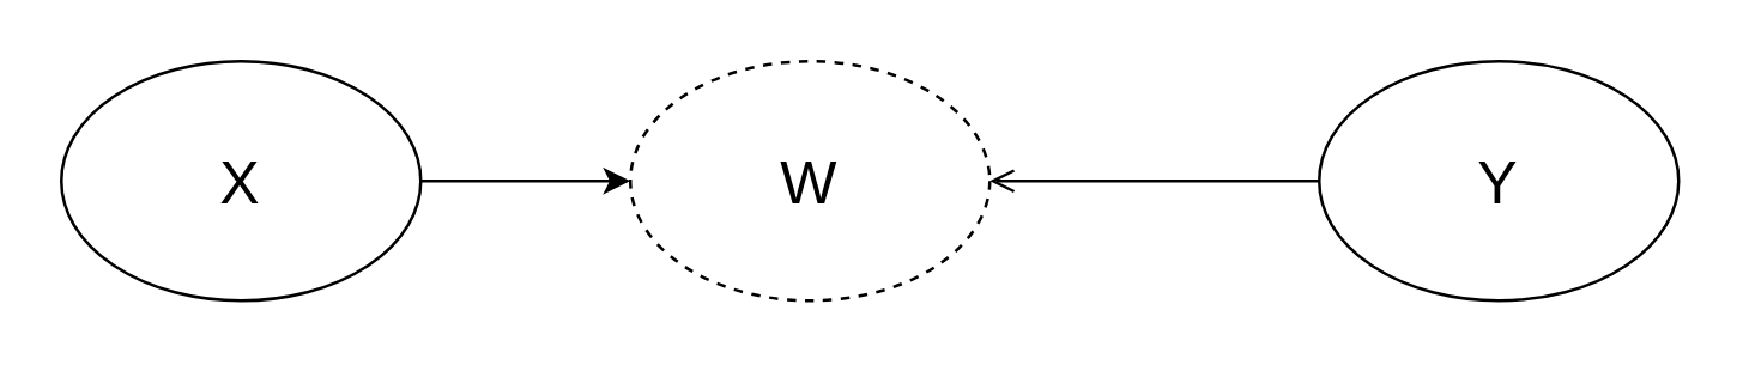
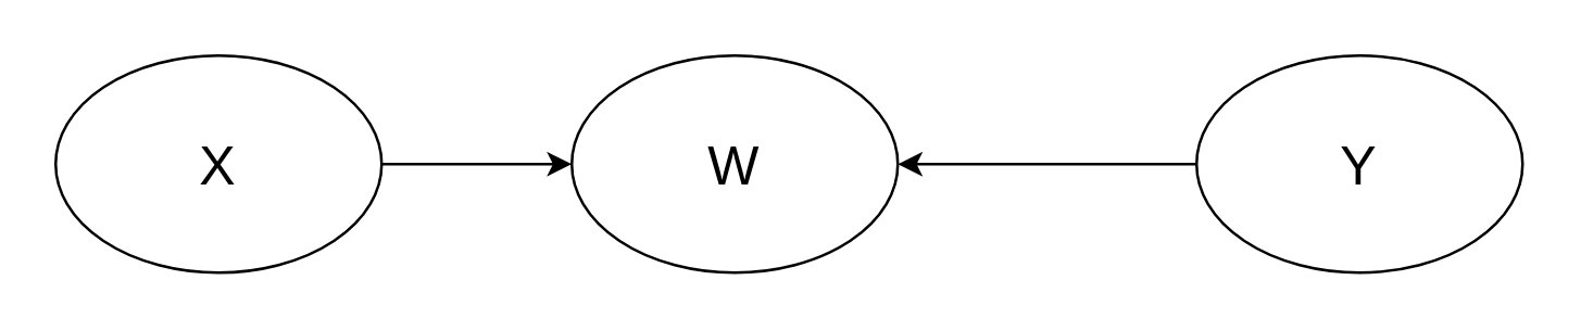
  <mxCell id="0" />
  <mxCell id="1" parent="0" />
  <mxCell id="2" value="" style="edgeStyle=orthogonalEdgeStyle;rounded=0;orthogonalLoop=1;jettySize=auto;html=1;" edge="1" parent="1" source="3" target="6"><mxGeometry relative="1" as="geometry" /></mxCell>
  <mxCell id="3" value="&lt;font style=&quot;font-size: 20px&quot;&gt;X&lt;/font&gt;" style="ellipse;whiteSpace=wrap;html=1;" parent="1" vertex="1"><mxGeometry x="20" y="20" width="120" height="80" as="geometry" /></mxCell>
- <mxCell id="4" value="" style="edgeStyle=orthogonalEdgeStyle;rounded=0;orthogonalLoop=1;jettySize=auto;html=1;endArrow=open;" edge="1" parent="1" source="5" target="6"><mxGeometry relative="1" as="geometry" /></mxCell>
+ <mxCell id="4" value="" style="edgeStyle=orthogonalEdgeStyle;rounded=0;orthogonalLoop=1;jettySize=auto;html=1;" edge="1" parent="1" source="5" target="6"><mxGeometry relative="1" as="geometry" /></mxCell>
  <mxCell id="5" value="&lt;font style=&quot;font-size: 20px&quot;&gt;Y&lt;/font&gt;" style="ellipse;whiteSpace=wrap;html=1;" parent="1" vertex="1"><mxGeometry x="440" y="20" width="120" height="80" as="geometry" /></mxCell>
- <mxCell id="6" value="&lt;font style=&quot;font-size: 20px&quot;&gt;W&lt;/font&gt;" style="ellipse;whiteSpace=wrap;html=1;dashed=1;" parent="1" vertex="1"><mxGeometry x="210" y="20" width="120" height="80" as="geometry" /></mxCell>
+ <mxCell id="6" value="&lt;font style=&quot;font-size: 20px&quot;&gt;W&lt;/font&gt;" style="ellipse;whiteSpace=wrap;html=1;" parent="1" vertex="1"><mxGeometry x="210" y="20" width="120" height="80" as="geometry" /></mxCell>
